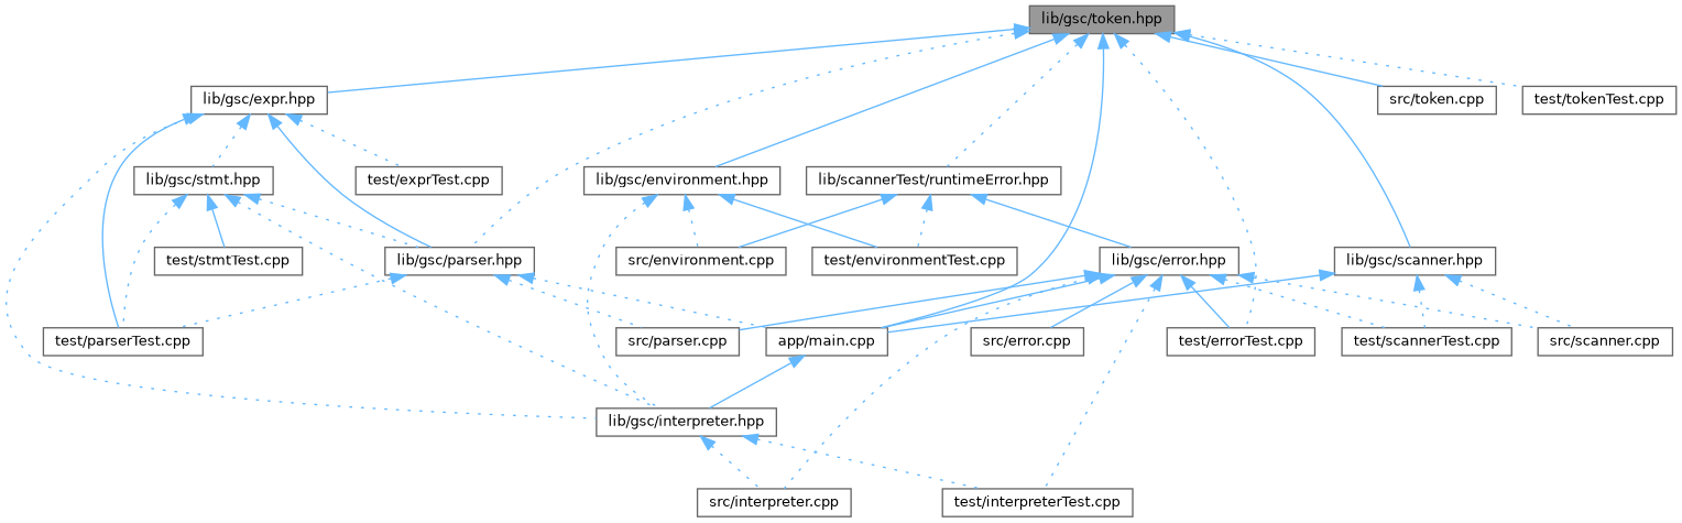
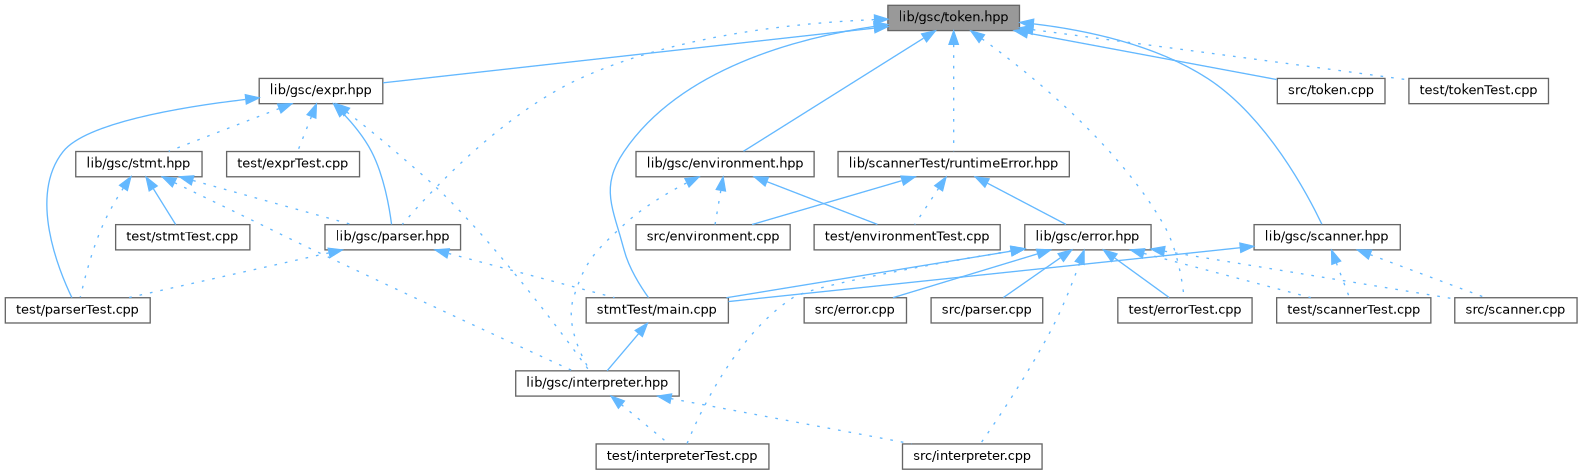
  digraph {
    node [color=grey40 fillcolor=white fontname=Helvetica fontsize=10 shape=box style=filled]
    edge [color=steelblue1 dir=back fontname=Helvetica fontsize=10 labelfontname=Helvetica labelfontsize=10 style=dotted]
    n1 [color=gray40 fillcolor=grey60 fontcolor=black height=0.2 label="lib/gsc/token.hpp" width=0.4]
-   n2 [height=0.2 label="app/main.cpp" width=0.4]
+   n2 [height=0.2 label="stmtTest/main.cpp" width=0.4]
    n3 [height=0.2 label="lib/gsc/environment.hpp" width=0.4]
    n4 [height=0.2 label="lib/gsc/expr.hpp" width=0.4]
    n5 [height=0.2 label="lib/gsc/parser.hpp" width=0.4]
    n6 [height=0.2 label="lib/scannerTest/runtimeError.hpp" width=0.4]
    n7 [height=0.2 label="test/errorTest.cpp" width=0.4]
    n8 [height=0.2 label="lib/gsc/scanner.hpp" width=0.4]
    n9 [height=0.2 label="src/token.cpp" width=0.4]
    n10 [height=0.2 label="test/tokenTest.cpp" width=0.4]
    n11 [height=0.2 label="lib/gsc/interpreter.hpp" width=0.4]
    n12 [height=0.2 label="src/environment.cpp" width=0.4]
    n13 [height=0.2 label="test/environmentTest.cpp" width=0.4]
    n14 [height=0.2 label="test/parserTest.cpp" width=0.4]
    n15 [height=0.2 label="lib/gsc/stmt.hpp" width=0.4]
    n16 [height=0.2 label="test/exprTest.cpp" width=0.4]
    n17 [height=0.2 label="src/parser.cpp" width=0.4]
    n18 [height=0.2 label="lib/gsc/error.hpp" width=0.4]
    n19 [height=0.2 label="src/scanner.cpp" width=0.4]
    n20 [height=0.2 label="test/scannerTest.cpp" width=0.4]
    n21 [height=0.2 label="src/interpreter.cpp" width=0.4]
    n22 [height=0.2 label="test/interpreterTest.cpp" width=0.4]
    n23 [height=0.2 label="test/stmtTest.cpp" width=0.4]
    n24 [height=0.2 label="src/error.cpp" width=0.4]
    n1 -> n2 [style=solid]
    n1 -> n3 [style=solid]
    n1 -> n4 [style=solid]
    n1 -> n5
    n1 -> n6
    n1 -> n7
    n1 -> n8 [style=solid]
    n1 -> n9 [style=solid]
    n1 -> n10
    n2 -> n11 [style=solid]
    n3 -> n11
    n3 -> n12
    n3 -> n13 [style=solid]
    n4 -> n5 [style=solid]
    n4 -> n11
    n4 -> n14 [style=solid]
    n4 -> n15
    n4 -> n16
    n5 -> n2
    n5 -> n14
-   n5 -> n17
    n6 -> n12 [style=solid]
    n6 -> n13
    n6 -> n18 [style=solid]
    n8 -> n2 [style=solid]
    n8 -> n19
    n8 -> n20
    n11 -> n21
    n11 -> n22
    n15 -> n5
    n15 -> n11
    n15 -> n14
    n15 -> n23 [style=solid]
    n18 -> n2 [style=solid]
    n18 -> n7 [style=solid]
    n18 -> n17 [style=solid]
    n18 -> n19
    n18 -> n20
    n18 -> n21
    n18 -> n22
    n18 -> n24 [style=solid]
  }
